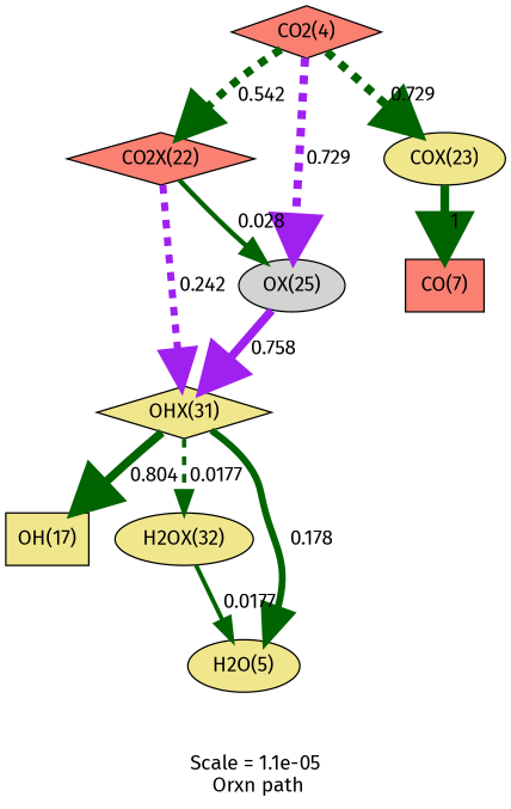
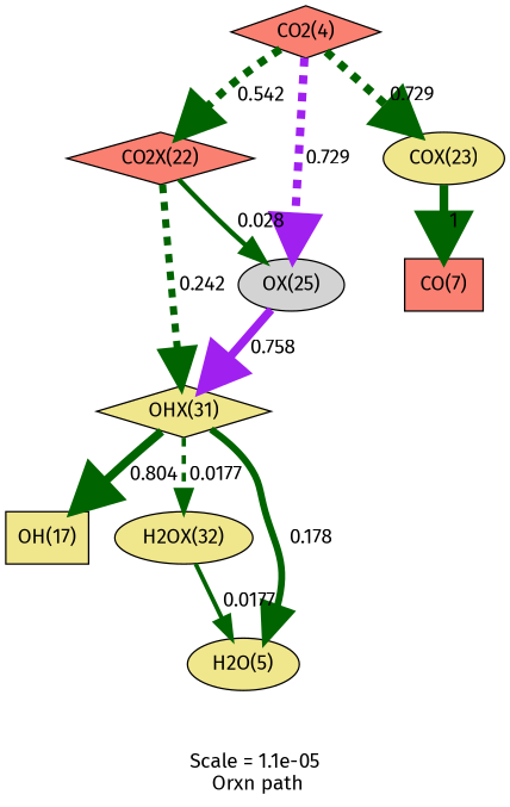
  digraph {
    fontname="Fira Sans"
    label="Scale = 1.1e-05\l Orxn path"
    node [fillcolor=khaki fontname="Fira Sans" shape=ellipse style=filled]
    edge [arrowsize=2.88 color=darkgreen fontname="Fira Sans" penwidth=5.76 style=solid]
    n1 [fillcolor=salmon label="CO2(4)" shape=diamond]
    n2 [fillcolor=salmon label="CO2X(22)" shape=diamond]
    n3 [label="COX(23)"]
    n4 [fillcolor=lightgrey label="OX(25)"]
    n5 [label="OHX(31)" shape=diamond]
    n6 [fillcolor=salmon label="CO(7)" shape=box]
    n7 [label="OH(17)" shape=box]
    n8 [label="H2OX(32)"]
    n9 [label="H2O(5)"]
    n1 -> n2 [arrowsize=2.77 label=" 0.542" penwidth=5.54 style=dashed]
    n1 -> n3 [label=" 0.729" style=dashed]
    n1 -> n4 [color=purple label=" 0.729" style=dashed]
    n2 -> n4 [arrowsize=1.65 label=" 0.028" penwidth=3.3]
-   n2 -> n5 [arrowsize=2.46 color=purple label=" 0.242" penwidth=4.93 style=dashed]
+   n2 -> n5 [arrowsize=2.46 label=" 0.242" penwidth=4.93 style=dashed]
    n3 -> n6 [arrowsize=3 label=" 1" penwidth=6]
    n4 -> n5 [arrowsize=2.9 color=purple label=" 0.758" penwidth=5.79]
    n5 -> n7 [arrowsize=2.92 label=" 0.804" penwidth=5.84]
    n5 -> n8 [arrowsize=1.48 label=" 0.0177" penwidth=2.96 style=dashed]
    n5 -> n9 [arrowsize=2.35 label=" 0.178" penwidth=4.7]
    n8 -> n9 [arrowsize=1.48 label=" 0.0177" penwidth=2.96]
  }
